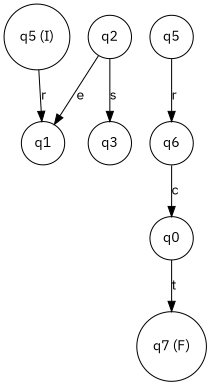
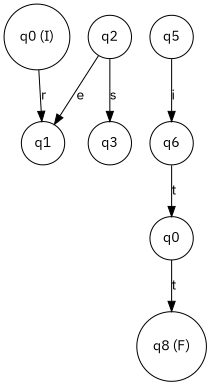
  digraph {
    fontname="IBM Plex Sans"
    rankdir=TB
    node [fontname="IBM Plex Sans" shape=circle]
    edge [fontname="IBM Plex Sans"]
-   n1 [label="q5 (I)"]
+   n1 [label="q0 (I)"]
    n2 [label=q1]
    n3 [label=q2]
    n4 [label=q3]
    n5 [label=q5]
    n6 [label=q6]
    n7 [label=q0]
-   n8 [label="q7 (F)"]
+   n8 [label="q8 (F)"]
    n1 -> n2 [label=r]
    n3 -> n2 [label=e]
    n3 -> n4 [label=s]
-   n5 -> n6 [label=r]
-   n6 -> n7 [label=c]
+   n5 -> n6 [label=i]
+   n6 -> n7 [label=t]
    n7 -> n8 [label=t]
  }
